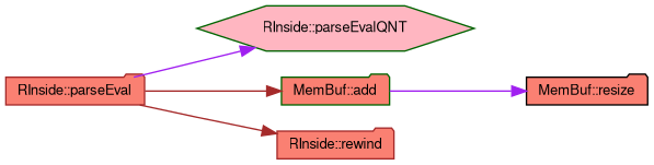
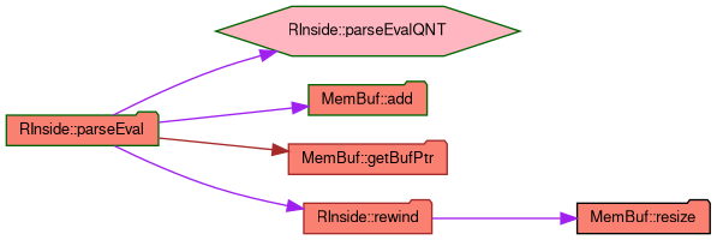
  digraph {
    rankdir=LR
    node [color=brown fillcolor=salmon fontname=FreeSans fontsize=10 shape=folder style=filled]
    edge [color=purple fontname=FreeSans fontsize=10 labelfontname=FreeSans labelfontsize=10 style=solid]
    n1 [color=darkgreen fillcolor=lightpink fontcolor=black height=0.2 label="RInside::parseEvalQNT" shape=hexagon width=0.4]
-   n2 [height=0.2 label="RInside::parseEval" width=0.4]
+   n2 [color=darkgreen height=0.2 label="RInside::parseEval" width=0.4]
    n3 [color=darkgreen height=0.2 label="MemBuf::add" width=0.4]
+   n4 [height=0.2 label="MemBuf::getBufPtr" width=0.4]
    n5 [height=0.2 label="RInside::rewind" width=0.4]
    n6 [color=black height=0.2 label="MemBuf::resize" width=0.4]
    n2 -> n1
-   n2 -> n3 [color=brown]
-   n2 -> n5 [color=brown]
-   n3 -> n6
+   n2 -> n3
+   n2 -> n4 [color=brown]
+   n2 -> n5
+   n5 -> n6
  }
